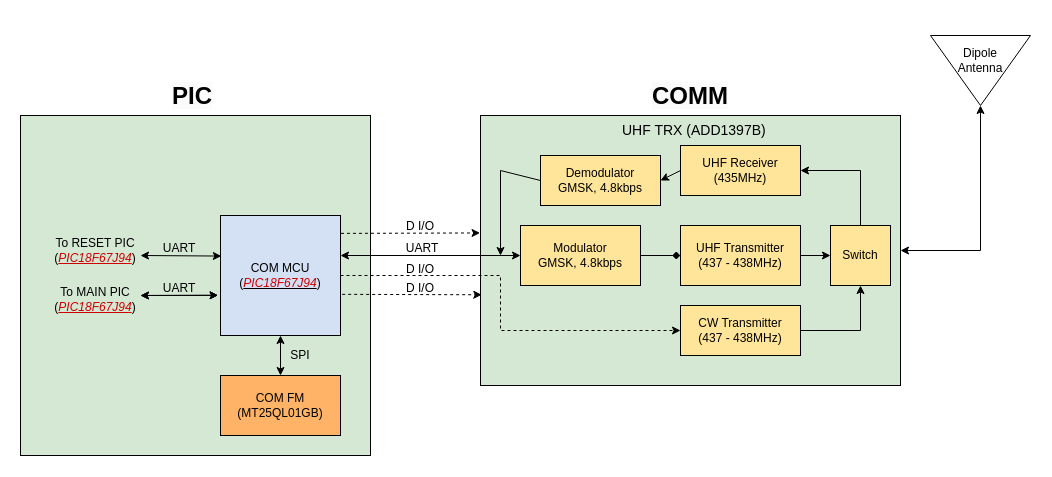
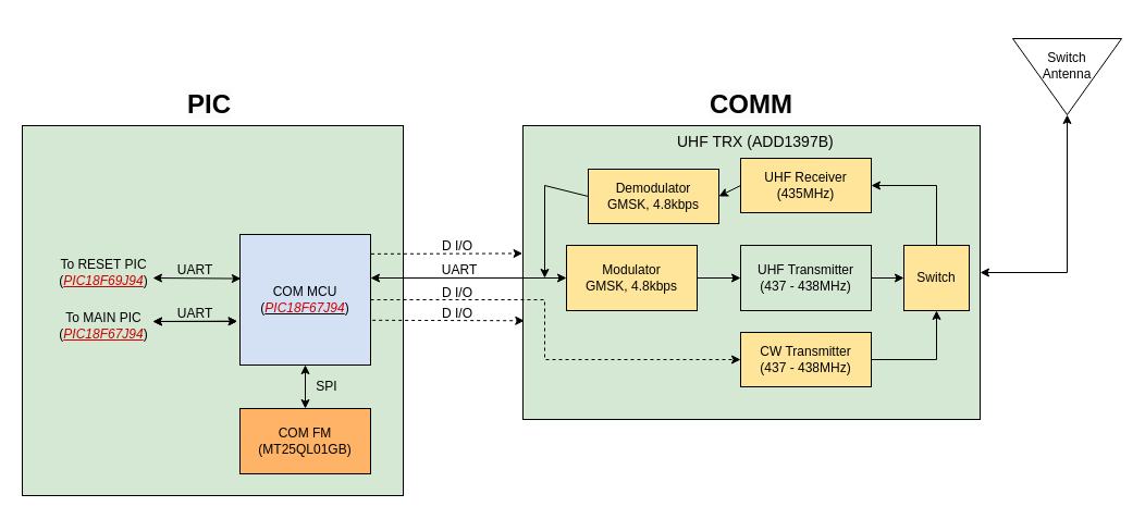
  <mxCell id="0" />
  <mxCell id="1" parent="0" />
  <mxCell id="2" value="" style="group" parent="1" vertex="1" connectable="0"><mxGeometry x="20" y="35" width="1010" height="420" as="geometry" /></mxCell>
  <mxCell id="3" value="" style="rounded=0;whiteSpace=wrap;html=1;fillColor=#D5E8D4;" parent="2" vertex="1"><mxGeometry y="80" width="350" height="340" as="geometry" /></mxCell>
  <mxCell id="4" value="" style="rounded=0;whiteSpace=wrap;html=1;fillColor=#D5E8D4;" parent="2" vertex="1"><mxGeometry x="460" y="80" width="420" height="270" as="geometry" /></mxCell>
  <mxCell id="5" value="Demodulator&lt;br&gt;GMSK, 4.8kbps" style="rounded=0;whiteSpace=wrap;html=1;fillColor=#FFE599;" parent="2" vertex="1"><mxGeometry x="520" y="120" width="120" height="50" as="geometry" /></mxCell>
  <mxCell id="6" value="UHF Receiver&lt;br&gt;(435MHz)" style="rounded=0;whiteSpace=wrap;html=1;fillColor=#FFE599;" parent="2" vertex="1"><mxGeometry x="660" y="110" width="120" height="50" as="geometry" /></mxCell>
  <mxCell id="7" value="Switch" style="whiteSpace=wrap;html=1;aspect=fixed;fillColor=#FFE599;" parent="2" vertex="1"><mxGeometry x="810" y="190" width="60" height="60" as="geometry" /></mxCell>
- <mxCell id="8" value="UHF Transmitter&lt;br&gt;(437 - 438MHz)" style="rounded=0;whiteSpace=wrap;html=1;fillColor=#FFE599;" parent="2" vertex="1"><mxGeometry x="660" y="190" width="120" height="60" as="geometry" /></mxCell>
+ <mxCell id="8" value="UHF Transmitter&lt;br&gt;(437 - 438MHz)" style="rounded=0;whiteSpace=wrap;html=1;fillColor=#d5e8d4;" parent="2" vertex="1"><mxGeometry x="660" y="190" width="120" height="60" as="geometry" /></mxCell>
  <mxCell id="9" value="Modulator&lt;br&gt;GMSK, 4.8kbps" style="rounded=0;whiteSpace=wrap;html=1;fillColor=#FFE599;" parent="2" vertex="1"><mxGeometry x="500" y="190" width="120" height="60" as="geometry" /></mxCell>
  <mxCell id="10" value="CW Transmitter&lt;br&gt;(437 - 438MHz)" style="rounded=0;whiteSpace=wrap;html=1;fillColor=#FFE599;" parent="2" vertex="1"><mxGeometry x="660" y="270" width="120" height="50" as="geometry" /></mxCell>
- <mxCell id="11" value="" style="endArrow=diamond;html=1;rounded=0;exitX=1;exitY=0.5;exitDx=0;exitDy=0;" parent="2" source="9" target="8" edge="1"><mxGeometry width="50" height="50" relative="1" as="geometry"><mxPoint x="380" y="250" as="sourcePoint" /><mxPoint x="430" y="200" as="targetPoint" /></mxGeometry></mxCell>
+ <mxCell id="11" value="" style="endArrow=classic;html=1;rounded=0;exitX=1;exitY=0.5;exitDx=0;exitDy=0;" parent="2" source="9" target="8" edge="1"><mxGeometry width="50" height="50" relative="1" as="geometry"><mxPoint x="380" y="250" as="sourcePoint" /><mxPoint x="430" y="200" as="targetPoint" /></mxGeometry></mxCell>
  <mxCell id="12" value="" style="endArrow=classic;html=1;rounded=0;exitX=0;exitY=0.5;exitDx=0;exitDy=0;" parent="2" source="5" edge="1"><mxGeometry width="50" height="50" relative="1" as="geometry"><mxPoint x="380" y="250" as="sourcePoint" /><mxPoint x="480" y="220" as="targetPoint" /><Array as="points"><mxPoint x="480" y="135" /></Array></mxGeometry></mxCell>
  <mxCell id="13" value="" style="endArrow=classic;html=1;rounded=0;exitX=0;exitY=0.5;exitDx=0;exitDy=0;entryX=1;entryY=0.5;entryDx=0;entryDy=0;" parent="2" source="6" target="5" edge="1"><mxGeometry width="50" height="50" relative="1" as="geometry"><mxPoint x="710" y="90" as="sourcePoint" /><mxPoint x="760" y="40" as="targetPoint" /></mxGeometry></mxCell>
  <mxCell id="14" value="" style="endArrow=classic;html=1;rounded=0;exitX=0.5;exitY=0;exitDx=0;exitDy=0;entryX=1;entryY=0.5;entryDx=0;entryDy=0;" parent="2" source="7" target="6" edge="1"><mxGeometry width="50" height="50" relative="1" as="geometry"><mxPoint x="820" y="160" as="sourcePoint" /><mxPoint x="870" y="110" as="targetPoint" /><Array as="points"><mxPoint x="840" y="135" /></Array></mxGeometry></mxCell>
  <mxCell id="15" value="" style="endArrow=classic;startArrow=classic;html=1;rounded=0;entryX=0;entryY=0.5;entryDx=0;entryDy=0;" parent="2" target="9" edge="1"><mxGeometry width="50" height="50" relative="1" as="geometry"><mxPoint x="320" y="220" as="sourcePoint" /><mxPoint x="460" y="220" as="targetPoint" /></mxGeometry></mxCell>
  <mxCell id="16" value="" style="endArrow=classic;html=1;rounded=0;exitX=1;exitY=0.5;exitDx=0;exitDy=0;entryX=0;entryY=0.5;entryDx=0;entryDy=0;" parent="2" source="8" target="7" edge="1"><mxGeometry width="50" height="50" relative="1" as="geometry"><mxPoint x="550" y="220" as="sourcePoint" /><mxPoint x="600" y="170" as="targetPoint" /></mxGeometry></mxCell>
  <mxCell id="17" value="UART" style="text;html=1;strokeColor=none;fillColor=none;align=center;verticalAlign=middle;whiteSpace=wrap;rounded=0;" parent="2" vertex="1"><mxGeometry x="372" y="198" width="60" height="30" as="geometry" /></mxCell>
  <mxCell id="18" value="" style="endArrow=classic;html=1;rounded=0;exitX=1;exitY=0.5;exitDx=0;exitDy=0;entryX=0;entryY=0.5;entryDx=0;entryDy=0;dashed=1;" parent="2" source="38" target="10" edge="1"><mxGeometry width="50" height="50" relative="1" as="geometry"><mxPoint x="510" y="230" as="sourcePoint" /><mxPoint x="560" y="180" as="targetPoint" /><Array as="points"><mxPoint x="480" y="240" /><mxPoint x="480" y="295" /></Array></mxGeometry></mxCell>
  <mxCell id="19" value="D I/O" style="text;html=1;strokeColor=none;fillColor=none;align=center;verticalAlign=middle;whiteSpace=wrap;rounded=0;" parent="2" vertex="1"><mxGeometry x="370" y="219" width="60" height="30" as="geometry" /></mxCell>
  <mxCell id="20" value="" style="endArrow=classic;html=1;rounded=0;exitX=1.014;exitY=0.657;exitDx=0;exitDy=0;exitPerimeter=0;entryX=0.003;entryY=0.664;entryDx=0;entryDy=0;dashed=1;entryPerimeter=0;" parent="2" source="38" target="4" edge="1"><mxGeometry width="50" height="50" relative="1" as="geometry"><mxPoint x="510" y="230" as="sourcePoint" /><mxPoint x="560" y="180" as="targetPoint" /></mxGeometry></mxCell>
  <mxCell id="21" value="" style="endArrow=classic;html=1;rounded=0;entryX=-0.001;entryY=0.435;entryDx=0;entryDy=0;entryPerimeter=0;exitX=1.004;exitY=0.149;exitDx=0;exitDy=0;exitPerimeter=0;dashed=1;" parent="2" source="38" target="4" edge="1"><mxGeometry width="50" height="50" relative="1" as="geometry"><mxPoint x="320" y="203" as="sourcePoint" /><mxPoint x="560" y="180" as="targetPoint" /></mxGeometry></mxCell>
  <mxCell id="22" value="D I/O" style="text;html=1;strokeColor=none;fillColor=none;align=center;verticalAlign=middle;whiteSpace=wrap;rounded=0;" parent="2" vertex="1"><mxGeometry x="370" y="176" width="60" height="30" as="geometry" /></mxCell>
  <mxCell id="23" value="D I/O" style="text;html=1;strokeColor=none;fillColor=none;align=center;verticalAlign=middle;whiteSpace=wrap;rounded=0;" parent="2" vertex="1"><mxGeometry x="370" y="238" width="60" height="30" as="geometry" /></mxCell>
  <mxCell id="24" value="" style="endArrow=classic;startArrow=classic;html=1;rounded=0;exitX=1;exitY=0.5;exitDx=0;exitDy=0;" parent="2" source="4" edge="1"><mxGeometry width="50" height="50" relative="1" as="geometry"><mxPoint x="570" y="170" as="sourcePoint" /><mxPoint x="960" y="70" as="targetPoint" /><Array as="points"><mxPoint x="960" y="215" /></Array></mxGeometry></mxCell>
  <mxCell id="25" value="" style="group" parent="2" vertex="1" connectable="0"><mxGeometry x="910" width="100" height="70" as="geometry" /></mxCell>
  <mxCell id="26" value="" style="triangle;whiteSpace=wrap;html=1;rotation=90;" parent="25" vertex="1"><mxGeometry x="15" y="-15" width="70" height="100" as="geometry" /></mxCell>
- <mxCell id="27" value="Dipole Antenna" style="text;html=1;strokeColor=none;fillColor=none;align=center;verticalAlign=middle;whiteSpace=wrap;rounded=0;" parent="25" vertex="1"><mxGeometry x="20" y="10" width="60" height="30" as="geometry" /></mxCell>
+ <mxCell id="27" value="Switch Antenna" style="text;html=1;strokeColor=none;fillColor=none;align=center;verticalAlign=middle;whiteSpace=wrap;rounded=0;" parent="25" vertex="1"><mxGeometry x="20" y="10" width="60" height="30" as="geometry" /></mxCell>
  <mxCell id="28" value="" style="endArrow=classic;html=1;rounded=0;exitX=1;exitY=0.5;exitDx=0;exitDy=0;entryX=0.5;entryY=1;entryDx=0;entryDy=0;" parent="2" source="10" target="7" edge="1"><mxGeometry width="50" height="50" relative="1" as="geometry"><mxPoint x="570" y="160" as="sourcePoint" /><mxPoint x="620" y="110" as="targetPoint" /><Array as="points"><mxPoint x="840" y="295" /></Array></mxGeometry></mxCell>
  <mxCell id="29" value="" style="group" parent="2" vertex="1" connectable="0"><mxGeometry x="70" y="170" width="250" height="230" as="geometry" /></mxCell>
  <mxCell id="30" value="COM MCU&lt;br&gt;(PIC18F67J94)" style="whiteSpace=wrap;html=1;aspect=fixed;" parent="29" vertex="1"><mxGeometry x="130" y="10" width="120" height="120" as="geometry" /></mxCell>
  <mxCell id="31" value="COM FM&lt;br&gt;(MT25QL01GB)" style="rounded=0;whiteSpace=wrap;html=1;" parent="29" vertex="1"><mxGeometry x="130" y="170" width="120" height="60" as="geometry" /></mxCell>
  <mxCell id="32" value="" style="endArrow=classic;startArrow=classic;html=1;rounded=0;exitX=0.5;exitY=0;exitDx=0;exitDy=0;entryX=0.5;entryY=1;entryDx=0;entryDy=0;" parent="29" source="31" target="30" edge="1"><mxGeometry width="50" height="50" relative="1" as="geometry"><mxPoint x="320" y="120" as="sourcePoint" /><mxPoint x="370" y="70" as="targetPoint" /></mxGeometry></mxCell>
  <mxCell id="33" value="" style="endArrow=classic;startArrow=classic;html=1;rounded=0;exitX=-0.02;exitY=0.665;exitDx=0;exitDy=0;exitPerimeter=0;" parent="29" source="30" edge="1"><mxGeometry width="50" height="50" relative="1" as="geometry"><mxPoint x="320" y="120" as="sourcePoint" /><mxPoint x="50" y="90" as="targetPoint" /></mxGeometry></mxCell>
  <mxCell id="34" value="" style="endArrow=classic;startArrow=classic;html=1;rounded=0;entryX=0.007;entryY=0.338;entryDx=0;entryDy=0;entryPerimeter=0;" parent="29" target="30" edge="1"><mxGeometry width="50" height="50" relative="1" as="geometry"><mxPoint x="50" y="50" as="sourcePoint" /><mxPoint x="70" y="60" as="targetPoint" /></mxGeometry></mxCell>
  <mxCell id="35" value="COM MCU&lt;br&gt;(PIC18F67J94)" style="whiteSpace=wrap;html=1;aspect=fixed;" parent="29" vertex="1"><mxGeometry x="130" y="10" width="120" height="120" as="geometry" /></mxCell>
  <mxCell id="36" value="COM FM&lt;br&gt;(MT25QL01GB)" style="rounded=0;whiteSpace=wrap;html=1;" parent="29" vertex="1"><mxGeometry x="130" y="170" width="120" height="60" as="geometry" /></mxCell>
  <mxCell id="37" value="" style="group" parent="29" vertex="1" connectable="0"><mxGeometry width="250" height="230" as="geometry" /></mxCell>
  <mxCell id="38" value="COM MCU&lt;br&gt;(&lt;u&gt;&lt;font color=&quot;#cc0000&quot;&gt;&lt;i&gt;PIC18F67J94&lt;/i&gt;&lt;/font&gt;&lt;/u&gt;)" style="whiteSpace=wrap;html=1;aspect=fixed;fillColor=#D4E1F5;" parent="37" vertex="1"><mxGeometry x="130" y="10" width="120" height="120" as="geometry" /></mxCell>
  <mxCell id="39" value="COM FM&lt;br&gt;(MT25QL01GB)" style="rounded=0;whiteSpace=wrap;html=1;fillColor=#FFB366;" parent="37" vertex="1"><mxGeometry x="130" y="170" width="120" height="60" as="geometry" /></mxCell>
  <mxCell id="40" value="UART" style="text;html=1;strokeColor=none;fillColor=none;align=center;verticalAlign=middle;whiteSpace=wrap;rounded=0;" parent="37" vertex="1"><mxGeometry x="58.8" y="68" width="60" height="30" as="geometry" /></mxCell>
  <mxCell id="41" value="" style="group" parent="37" vertex="1" connectable="0"><mxGeometry x="50" y="20" width="77.6" height="70" as="geometry" /></mxCell>
  <mxCell id="42" value="" style="endArrow=classic;startArrow=classic;html=1;rounded=0;exitX=-0.02;exitY=0.665;exitDx=0;exitDy=0;exitPerimeter=0;" parent="41" edge="1"><mxGeometry width="50" height="50" relative="1" as="geometry"><mxPoint x="77.6" y="69.8" as="sourcePoint" /><mxPoint y="70" as="targetPoint" /></mxGeometry></mxCell>
  <mxCell id="43" value="UART" style="text;html=1;strokeColor=none;fillColor=none;align=center;verticalAlign=middle;whiteSpace=wrap;rounded=0;" parent="41" vertex="1"><mxGeometry x="8.8" y="8" width="60" height="30" as="geometry" /></mxCell>
  <mxCell id="44" value="SPI" style="text;html=1;strokeColor=none;fillColor=none;align=center;verticalAlign=middle;whiteSpace=wrap;rounded=0;" parent="37" vertex="1"><mxGeometry x="180" y="135" width="60" height="30" as="geometry" /></mxCell>
- <mxCell id="45" value="To RESET PIC&lt;br&gt;(&lt;font color=&quot;#cc0000&quot;&gt;&lt;u&gt;&lt;i&gt;PIC18F67J94&lt;/i&gt;&lt;/u&gt;&lt;/font&gt;)" style="text;html=1;strokeColor=none;fillColor=none;align=center;verticalAlign=middle;whiteSpace=wrap;rounded=0;" parent="2" vertex="1"><mxGeometry x="30" y="200" width="90" height="30" as="geometry" /></mxCell>
+ <mxCell id="45" value="To RESET PIC&lt;br&gt;(&lt;font color=&quot;#cc0000&quot;&gt;&lt;u&gt;&lt;i&gt;PIC18F69J94&lt;/i&gt;&lt;/u&gt;&lt;/font&gt;)" style="text;html=1;strokeColor=none;fillColor=none;align=center;verticalAlign=middle;whiteSpace=wrap;rounded=0;" parent="2" vertex="1"><mxGeometry x="30" y="200" width="90" height="30" as="geometry" /></mxCell>
  <mxCell id="46" value="To MAIN PIC&lt;br&gt;(&lt;font color=&quot;#cc0000&quot;&gt;&lt;i&gt;&lt;u&gt;PIC18F67J94&lt;/u&gt;&lt;/i&gt;&lt;/font&gt;)" style="text;html=1;strokeColor=none;fillColor=none;align=center;verticalAlign=middle;whiteSpace=wrap;rounded=0;" parent="2" vertex="1"><mxGeometry x="30" y="249" width="90" height="30" as="geometry" /></mxCell>
  <mxCell id="47" value="&lt;div style=&quot;text-align: center; font-size: 14px;&quot;&gt;&lt;span style=&quot;background-color: initial; font-size: 14px;&quot;&gt;UHF TRX (ADD1397B)&lt;/span&gt;&lt;/div&gt;" style="text;whiteSpace=wrap;html=1;fontSize=14;" parent="2" vertex="1"><mxGeometry x="600" y="80" width="160" height="30" as="geometry" /></mxCell>
  <mxCell id="48" value="&lt;span style=&quot;color: rgb(0, 0, 0); font-family: Helvetica; font-size: 24px; font-style: normal; font-variant-ligatures: normal; font-variant-caps: normal; letter-spacing: normal; orphans: 2; text-align: center; text-indent: 0px; text-transform: none; widows: 2; word-spacing: 0px; -webkit-text-stroke-width: 0px; background-color: rgb(251, 251, 251); text-decoration-thickness: initial; text-decoration-style: initial; text-decoration-color: initial; float: none; display: inline !important;&quot;&gt;&lt;b style=&quot;font-size: 24px;&quot;&gt;COMM&lt;/b&gt;&lt;/span&gt;" style="text;whiteSpace=wrap;html=1;fontSize=24;" parent="2" vertex="1"><mxGeometry x="630" y="40" width="90" height="30" as="geometry" /></mxCell>
  <mxCell id="49" value="&lt;span style=&quot;color: rgb(0, 0, 0); font-family: Helvetica; font-size: 24px; font-style: normal; font-variant-ligatures: normal; font-variant-caps: normal; letter-spacing: normal; orphans: 2; text-align: center; text-indent: 0px; text-transform: none; widows: 2; word-spacing: 0px; -webkit-text-stroke-width: 0px; background-color: rgb(251, 251, 251); text-decoration-thickness: initial; text-decoration-style: initial; text-decoration-color: initial; float: none; display: inline !important;&quot;&gt;&lt;b style=&quot;font-size: 24px;&quot;&gt;PIC&lt;/b&gt;&lt;/span&gt;" style="text;whiteSpace=wrap;html=1;fontSize=24;" parent="2" vertex="1"><mxGeometry x="150" y="40" width="50" height="30" as="geometry" /></mxCell>
